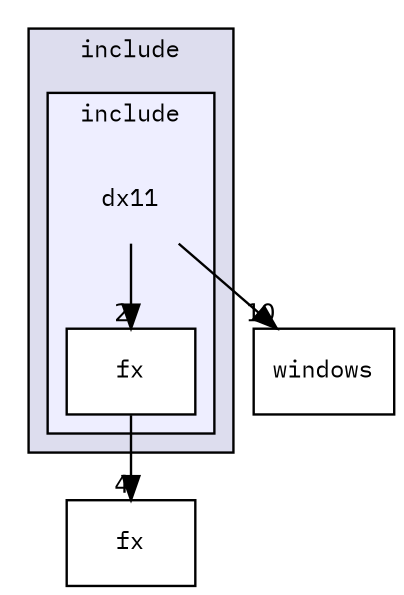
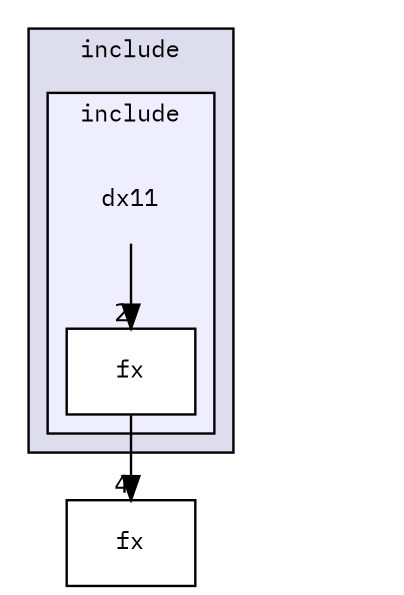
  digraph {
    compound=true
    fontname="IBM Plex Mono"
    node [fontname="IBM Plex Mono" fontsize=10 shape=box]
    edge [labeldistance=1.5 labelfontname=Helvetica labelfontsize=10 fontname="IBM Plex Mono"]
    n1 [label=dx11 shape=plaintext]
    n2 [color=black fillcolor=white label=fx style=filled]
-   n3 [label=windows]
    n4 [label=fx]
    subgraph cluster_1 {
      bgcolor="#ddddee"
      fontsize=10
      label=include
      pencolor=black
      subgraph cluster_2 {
        bgcolor="#eeeeff"
        fontsize=10
        pencolor=black
        n1
        n2
      }
    }
    n1 -> n2 [headlabel=2]
-   n1 -> n3 [headlabel=10]
    n2 -> n4 [headlabel=4]
  }
